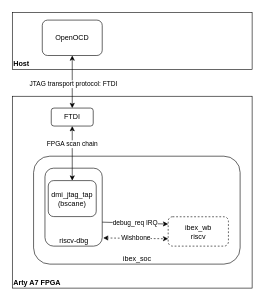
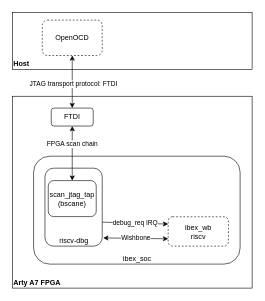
  <mxCell id="0" />
  <mxCell id="1" parent="0" />
  <mxCell id="2" value="Arty A7 FPGA" style="rounded=0;whiteSpace=wrap;html=1;align=left;verticalAlign=bottom;fontStyle=1" parent="1" vertex="1"><mxGeometry x="20" y="160" width="400" height="320" as="geometry" /></mxCell>
  <mxCell id="3" value="ibex_soc" style="rounded=1;whiteSpace=wrap;html=1;verticalAlign=bottom;" vertex="1" parent="1"><mxGeometry x="55.5" y="260" width="344.5" height="180" as="geometry" /></mxCell>
  <mxCell id="4" value="Host" style="rounded=0;whiteSpace=wrap;html=1;verticalAlign=bottom;align=left;fontStyle=1" parent="1" vertex="1"><mxGeometry x="20" y="20" width="400" height="95.1" as="geometry" /></mxCell>
  <mxCell id="5" value="ibex_wb&lt;br&gt;riscv" style="rounded=1;whiteSpace=wrap;html=1;dashed=1;" parent="1" vertex="1"><mxGeometry x="280" y="361" width="100.5" height="49" as="geometry" /></mxCell>
  <mxCell id="6" value="JTAG transport protocol: FTDI" style="endArrow=classic;startArrow=classic;html=1;rounded=0;exitX=0.5;exitY=0;exitDx=0;exitDy=0;entryX=0.5;entryY=1;entryDx=0;entryDy=0;" parent="1" source="12" target="7" edge="1"><mxGeometry x="-0.084" y="-2" width="50" height="50" relative="1" as="geometry"><mxPoint x="108.75" y="195.95" as="sourcePoint" /><mxPoint x="95" y="4.286" as="targetPoint" /><mxPoint as="offset" /></mxGeometry></mxCell>
- <mxCell id="7" value="OpenOCD" style="rounded=1;whiteSpace=wrap;html=1;" parent="1" vertex="1"><mxGeometry x="70" y="33.002" width="100" height="59.048" as="geometry" /></mxCell>
+ <mxCell id="7" value="OpenOCD" style="rounded=1;whiteSpace=wrap;html=1;dashed=1;" parent="1" vertex="1"><mxGeometry x="70" y="33.002" width="100" height="59.048" as="geometry" /></mxCell>
  <mxCell id="8" value="riscv-dbg" style="rounded=1;whiteSpace=wrap;html=1;verticalAlign=bottom;" vertex="1" parent="1"><mxGeometry x="74.5" y="280" width="95.5" height="130" as="geometry" /></mxCell>
- <mxCell id="9" value="Wishbone" style="endArrow=classic;startArrow=classic;html=1;rounded=0;exitX=1.017;exitY=0.895;exitDx=0;exitDy=0;entryX=0;entryY=0.75;entryDx=0;entryDy=0;exitPerimeter=0;dashed=1;" parent="1" source="8" edge="1" target="5"><mxGeometry width="50" height="50" relative="1" as="geometry"><mxPoint x="170" y="224.238" as="sourcePoint" /><mxPoint x="270" y="224.238" as="targetPoint" /></mxGeometry></mxCell>
+ <mxCell id="9" value="Wishbone" style="endArrow=classic;startArrow=classic;html=1;rounded=0;exitX=1.017;exitY=0.895;exitDx=0;exitDy=0;entryX=0;entryY=0.75;entryDx=0;entryDy=0;exitPerimeter=0;" parent="1" source="8" edge="1" target="5"><mxGeometry width="50" height="50" relative="1" as="geometry"><mxPoint x="170" y="224.238" as="sourcePoint" /><mxPoint x="270" y="224.238" as="targetPoint" /></mxGeometry></mxCell>
  <mxCell id="10" value="debug_req IRQ" style="endArrow=classic;html=1;rounded=0;entryX=0;entryY=0.25;entryDx=0;entryDy=0;" parent="1" target="5" edge="1"><mxGeometry width="50" height="50" relative="1" as="geometry"><mxPoint x="170" y="370" as="sourcePoint" /><mxPoint x="257.5" y="166.667" as="targetPoint" /></mxGeometry></mxCell>
- <mxCell id="11" value="dmi_jtag_tap&lt;br&gt;(bscane)" style="rounded=1;whiteSpace=wrap;html=1;" vertex="1" parent="1"><mxGeometry x="80" y="300.72" width="80" height="60" as="geometry" /></mxCell>
+ <mxCell id="11" value="scan_jtag_tap&lt;br&gt;(bscane)" style="rounded=1;whiteSpace=wrap;html=1;" vertex="1" parent="1"><mxGeometry x="80" y="300.72" width="80" height="60" as="geometry" /></mxCell>
  <mxCell id="12" value="FTDI" style="rounded=1;whiteSpace=wrap;html=1;" vertex="1" parent="1"><mxGeometry x="85" y="179.72" width="70" height="30" as="geometry" /></mxCell>
  <mxCell id="13" value="FPGA scan chain" style="endArrow=classic;startArrow=classic;html=1;rounded=0;exitX=0.5;exitY=0;exitDx=0;exitDy=0;entryX=0.5;entryY=1;entryDx=0;entryDy=0;" edge="1" parent="1" source="11" target="12"><mxGeometry x="0.335" width="50" height="50" relative="1" as="geometry"><mxPoint x="-150" y="270" as="sourcePoint" /><mxPoint x="-100" y="220" as="targetPoint" /><mxPoint as="offset" /></mxGeometry></mxCell>
